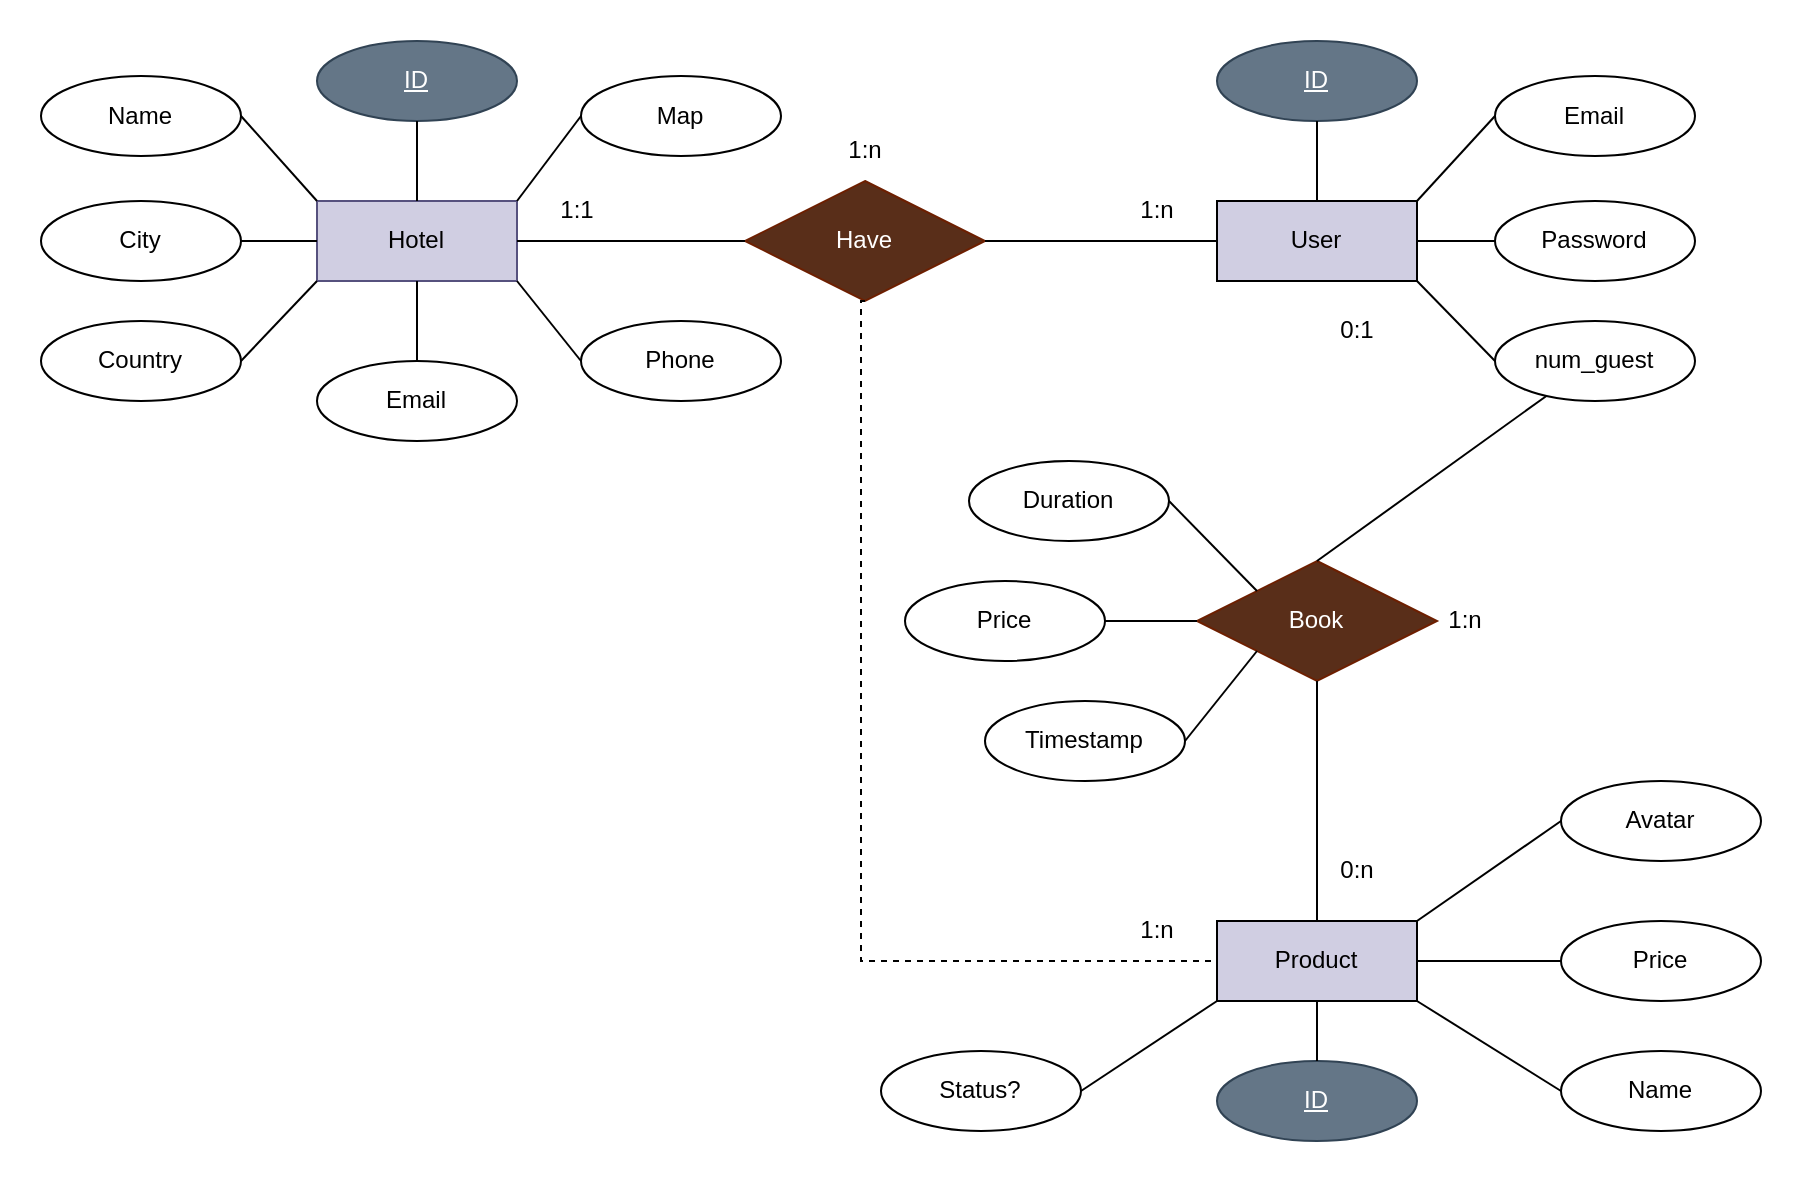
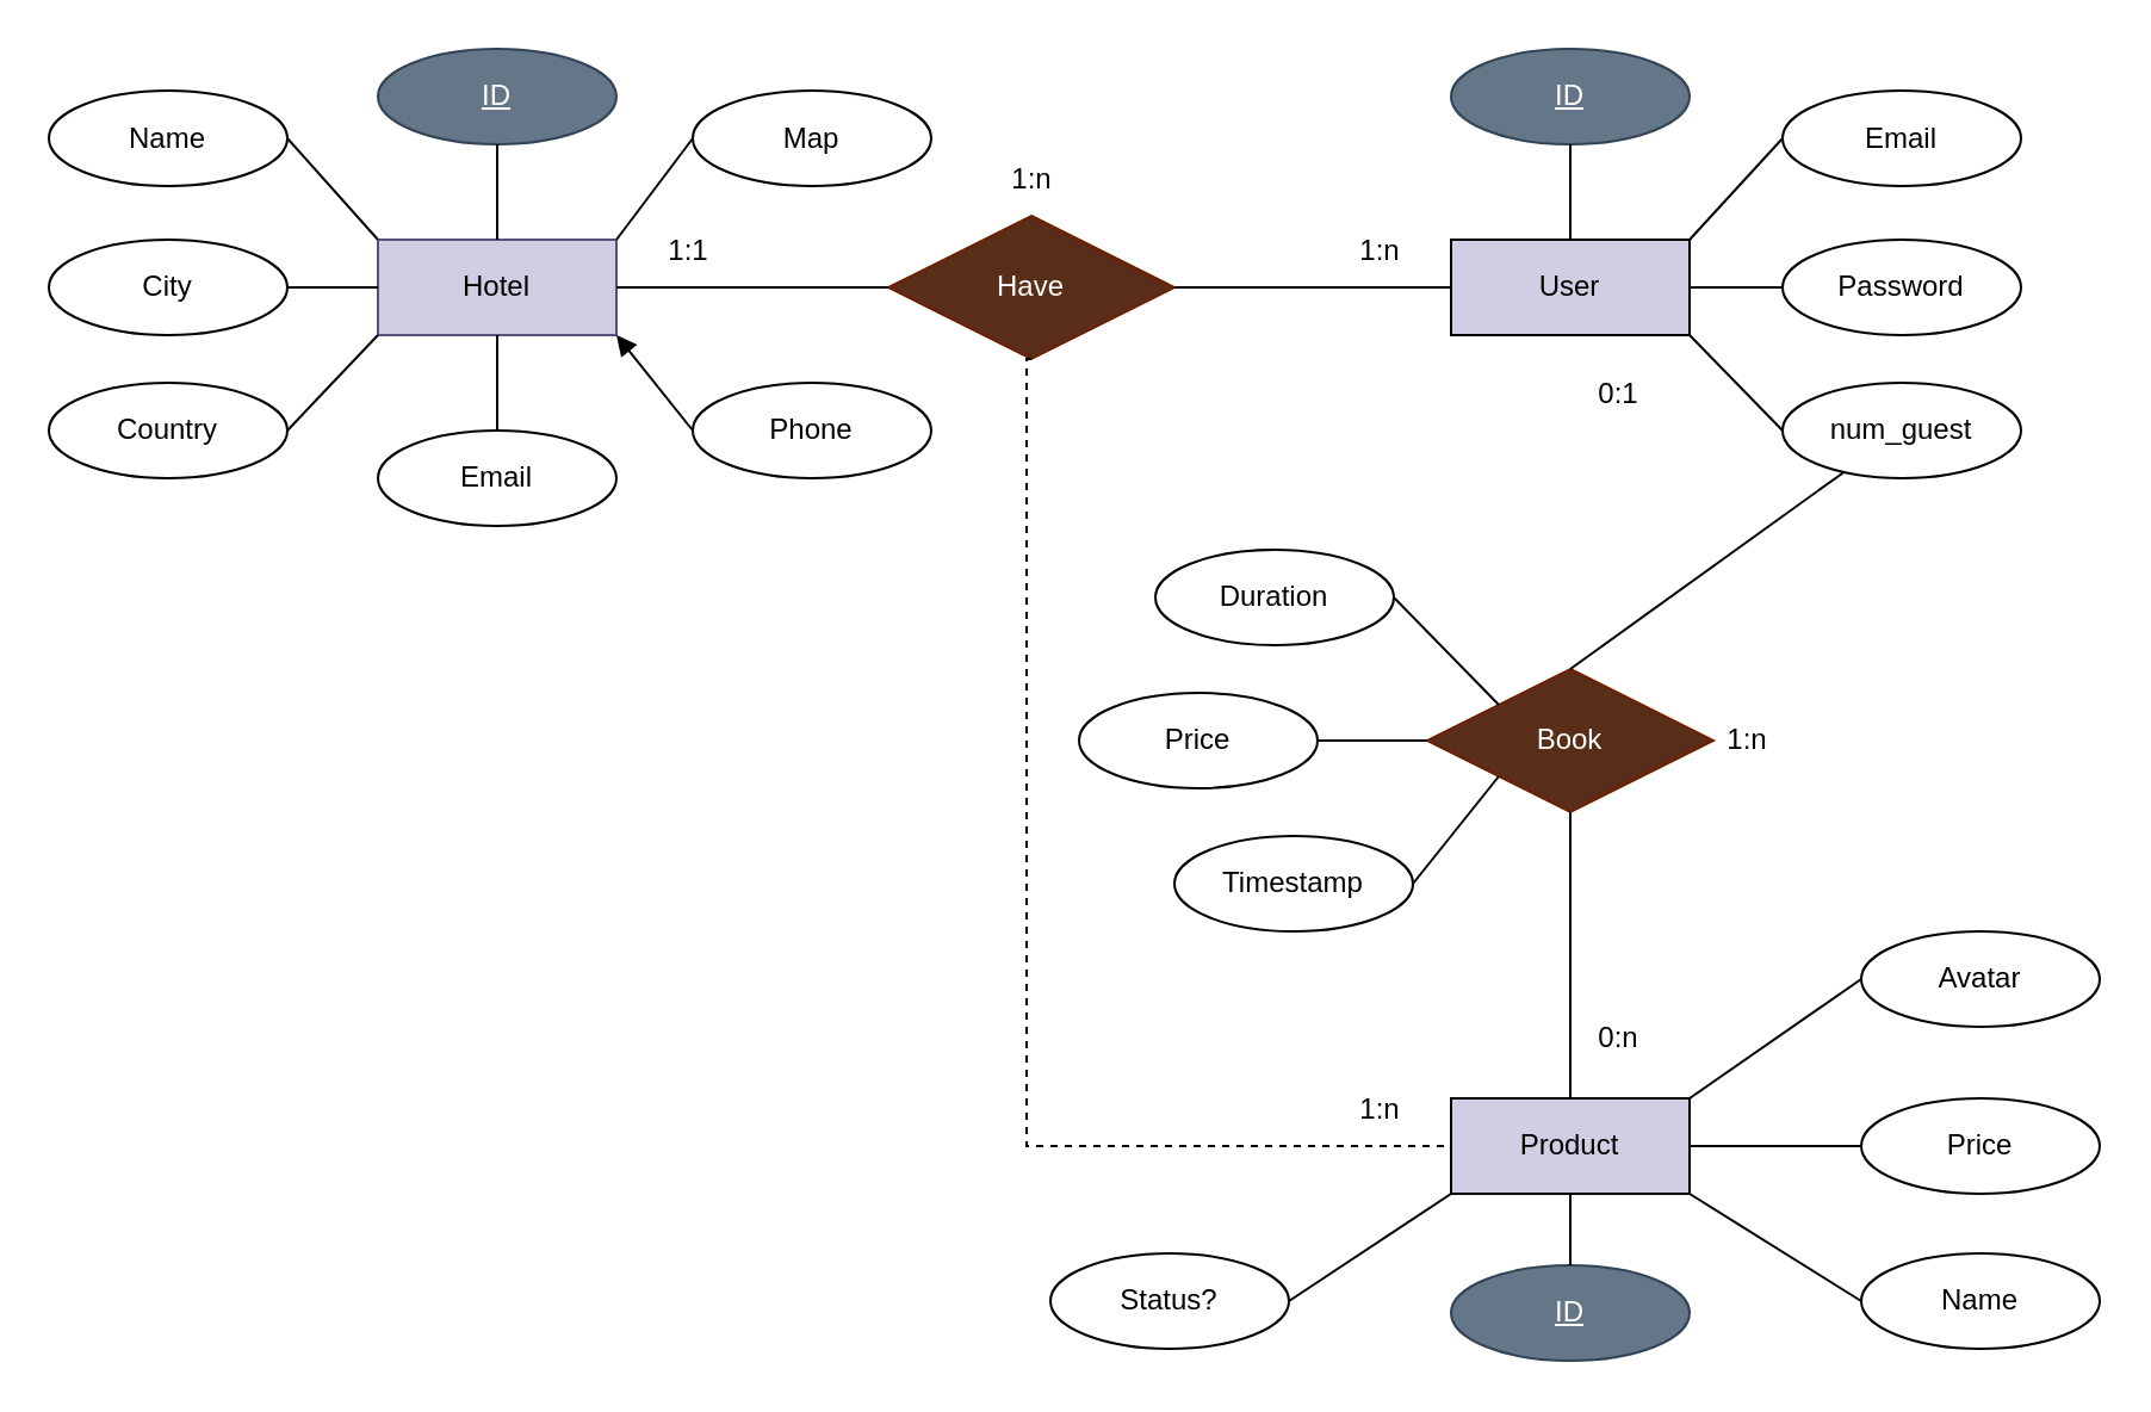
  <mxCell id="0" />
  <mxCell id="1" parent="0" />
  <mxCell id="2" value="Have" style="shape=rhombus;perimeter=rhombusPerimeter;whiteSpace=wrap;html=1;align=center;fillColor=#592E19;fontColor=#ffffff;strokeColor=#6D1F00;" vertex="1" parent="1"><mxGeometry x="372" y="90" width="120" height="60" as="geometry" /></mxCell>
  <mxCell id="3" style="edgeStyle=orthogonalEdgeStyle;rounded=0;orthogonalLoop=1;jettySize=auto;html=1;entryX=0;entryY=0.5;entryDx=0;entryDy=0;endArrow=none;endFill=0;exitX=0.5;exitY=1;exitDx=0;exitDy=0;dashed=1;" edge="1" parent="1" source="2" target="11"><mxGeometry relative="1" as="geometry"><Array as="points"><mxPoint x="430" y="150" /><mxPoint x="430" y="480" /></Array></mxGeometry></mxCell>
  <mxCell id="4" value="Hotel" style="whiteSpace=wrap;html=1;align=center;fillColor=#D0CEE2;strokeColor=#56517e;" vertex="1" parent="1"><mxGeometry x="158" y="100" width="100" height="40" as="geometry" /></mxCell>
  <mxCell id="5" value="User" style="whiteSpace=wrap;html=1;align=center;fillColor=#D0CEE2;" vertex="1" parent="1"><mxGeometry x="608" y="100" width="100" height="40" as="geometry" /></mxCell>
  <mxCell id="6" value="" style="endArrow=none;html=1;rounded=0;entryX=0;entryY=0.5;entryDx=0;entryDy=0;exitX=1;exitY=0.5;exitDx=0;exitDy=0;" edge="1" parent="1" source="4" target="2"><mxGeometry width="50" height="50" relative="1" as="geometry"><mxPoint x="298" y="170" as="sourcePoint" /><mxPoint x="348" y="120" as="targetPoint" /></mxGeometry></mxCell>
  <mxCell id="7" value="" style="endArrow=none;html=1;rounded=0;entryX=0;entryY=0.5;entryDx=0;entryDy=0;exitX=1;exitY=0.5;exitDx=0;exitDy=0;" edge="1" parent="1" source="2" target="5"><mxGeometry width="50" height="50" relative="1" as="geometry"><mxPoint x="498" y="160" as="sourcePoint" /><mxPoint x="382" y="130" as="targetPoint" /></mxGeometry></mxCell>
  <mxCell id="8" value="1:n" style="text;html=1;align=center;verticalAlign=middle;resizable=0;points=[];autosize=1;strokeColor=none;fillColor=none;" vertex="1" parent="1"><mxGeometry x="558" y="90" width="40" height="30" as="geometry" /></mxCell>
  <mxCell id="9" value="1:1" style="text;html=1;align=center;verticalAlign=middle;resizable=0;points=[];autosize=1;strokeColor=none;fillColor=none;" vertex="1" parent="1"><mxGeometry x="268" y="90" width="40" height="30" as="geometry" /></mxCell>
  <mxCell id="10" value="1:n" style="text;html=1;align=center;verticalAlign=middle;resizable=0;points=[];autosize=1;strokeColor=none;fillColor=none;" vertex="1" parent="1"><mxGeometry x="412" y="60" width="40" height="30" as="geometry" /></mxCell>
  <mxCell id="11" value="Product" style="whiteSpace=wrap;html=1;align=center;fillColor=#D0CEE2;" vertex="1" parent="1"><mxGeometry x="608" y="460" width="100" height="40" as="geometry" /></mxCell>
  <mxCell id="12" value="Book" style="shape=rhombus;perimeter=rhombusPerimeter;whiteSpace=wrap;html=1;align=center;fillColor=#592E19;fontColor=#ffffff;strokeColor=#6D1F00;" vertex="1" parent="1"><mxGeometry x="598" y="280" width="120" height="60" as="geometry" /></mxCell>
  <mxCell id="13" value="" style="endArrow=none;html=1;rounded=0;exitX=0.5;exitY=0;exitDx=0;exitDy=0;" edge="1" parent="1" source="12" target="38"><mxGeometry width="50" height="50" relative="1" as="geometry"><mxPoint x="502" y="130" as="sourcePoint" /><mxPoint x="618" y="130" as="targetPoint" /></mxGeometry></mxCell>
  <mxCell id="14" value="" style="endArrow=none;html=1;rounded=0;entryX=0.5;entryY=0;entryDx=0;entryDy=0;exitX=0.5;exitY=1;exitDx=0;exitDy=0;" edge="1" parent="1" source="12" target="11"><mxGeometry width="50" height="50" relative="1" as="geometry"><mxPoint x="661" y="290" as="sourcePoint" /><mxPoint x="662" y="200" as="targetPoint" /></mxGeometry></mxCell>
  <mxCell id="15" value="&lt;div&gt;0:n&lt;/div&gt;" style="text;html=1;align=center;verticalAlign=middle;resizable=0;points=[];autosize=1;strokeColor=none;fillColor=none;" vertex="1" parent="1"><mxGeometry x="658" y="420" width="40" height="30" as="geometry" /></mxCell>
  <mxCell id="16" value="0:1" style="text;html=1;align=center;verticalAlign=middle;resizable=0;points=[];autosize=1;strokeColor=none;fillColor=none;" vertex="1" parent="1"><mxGeometry x="658" y="150" width="40" height="30" as="geometry" /></mxCell>
  <mxCell id="17" value="&lt;div&gt;1:n&lt;/div&gt;" style="text;html=1;align=center;verticalAlign=middle;resizable=0;points=[];autosize=1;strokeColor=none;fillColor=none;" vertex="1" parent="1"><mxGeometry x="712" y="295" width="40" height="30" as="geometry" /></mxCell>
  <mxCell id="18" value="ID" style="ellipse;whiteSpace=wrap;html=1;align=center;fontStyle=4;fillColor=#647687;fontColor=#ffffff;strokeColor=#314354;" vertex="1" parent="1"><mxGeometry x="608" y="530" width="100" height="40" as="geometry" /></mxCell>
  <mxCell id="19" value="ID" style="ellipse;whiteSpace=wrap;html=1;align=center;fontStyle=4;fillColor=#647687;fontColor=#ffffff;strokeColor=#314354;" vertex="1" parent="1"><mxGeometry x="608" y="20" width="100" height="40" as="geometry" /></mxCell>
  <mxCell id="20" value="ID" style="ellipse;whiteSpace=wrap;html=1;align=center;fontStyle=4;fillColor=#647687;fontColor=#ffffff;strokeColor=#314354;" vertex="1" parent="1"><mxGeometry x="158" y="20" width="100" height="40" as="geometry" /></mxCell>
  <mxCell id="21" value="Name" style="ellipse;whiteSpace=wrap;html=1;align=center;" vertex="1" parent="1"><mxGeometry y="37.5" width="100" height="40" as="geometry" x="20" /></mxCell>
  <mxCell id="22" value="City" style="ellipse;whiteSpace=wrap;html=1;align=center;" vertex="1" parent="1"><mxGeometry y="100" width="100" height="40" as="geometry" x="20" /></mxCell>
  <mxCell id="23" value="Country" style="ellipse;whiteSpace=wrap;html=1;align=center;" vertex="1" parent="1"><mxGeometry y="160" width="100" height="40" as="geometry" x="20" /></mxCell>
  <mxCell id="24" value="" style="endArrow=none;html=1;rounded=0;exitX=1;exitY=0.5;exitDx=0;exitDy=0;entryX=0;entryY=1;entryDx=0;entryDy=0;" edge="1" parent="1" source="23" target="4"><mxGeometry relative="1" as="geometry"><mxPoint x="187" y="190" as="sourcePoint" /><mxPoint x="347" y="190" as="targetPoint" /></mxGeometry></mxCell>
  <mxCell id="25" value="" style="endArrow=none;html=1;rounded=0;exitX=1;exitY=0.5;exitDx=0;exitDy=0;entryX=0;entryY=0;entryDx=0;entryDy=0;" edge="1" parent="1" source="21" target="4"><mxGeometry relative="1" as="geometry"><mxPoint x="147" y="193" as="sourcePoint" /><mxPoint x="168" y="150" as="targetPoint" /></mxGeometry></mxCell>
  <mxCell id="26" value="" style="endArrow=none;html=1;rounded=0;exitX=1;exitY=0.5;exitDx=0;exitDy=0;entryX=0;entryY=0.5;entryDx=0;entryDy=0;" edge="1" parent="1" source="22" target="4"><mxGeometry relative="1" as="geometry"><mxPoint x="157" y="203" as="sourcePoint" /><mxPoint x="178" y="160" as="targetPoint" /></mxGeometry></mxCell>
  <mxCell id="27" value="" style="endArrow=none;html=1;rounded=0;exitX=0.5;exitY=1;exitDx=0;exitDy=0;entryX=0.5;entryY=0;entryDx=0;entryDy=0;" edge="1" parent="1" source="20" target="4"><mxGeometry relative="1" as="geometry"><mxPoint x="167" y="213" as="sourcePoint" /><mxPoint x="188" y="170" as="targetPoint" /></mxGeometry></mxCell>
  <mxCell id="28" value="" style="endArrow=none;html=1;rounded=0;entryX=0.5;entryY=0;entryDx=0;entryDy=0;exitX=0.5;exitY=1;exitDx=0;exitDy=0;" edge="1" parent="1" source="11" target="18"><mxGeometry width="50" height="50" relative="1" as="geometry"><mxPoint x="496" y="180" as="sourcePoint" /><mxPoint x="612" y="180" as="targetPoint" /></mxGeometry></mxCell>
  <mxCell id="29" value="" style="endArrow=none;html=1;rounded=0;entryX=0.5;entryY=0;entryDx=0;entryDy=0;exitX=0.5;exitY=1;exitDx=0;exitDy=0;" edge="1" parent="1" source="19" target="5"><mxGeometry width="50" height="50" relative="1" as="geometry"><mxPoint x="512" y="140" as="sourcePoint" /><mxPoint x="628" y="140" as="targetPoint" /></mxGeometry></mxCell>
  <mxCell id="30" value="Password" style="ellipse;whiteSpace=wrap;html=1;align=center;" vertex="1" parent="1"><mxGeometry x="747" y="100" width="100" height="40" as="geometry" /></mxCell>
  <mxCell id="31" value="" style="endArrow=none;html=1;rounded=0;exitX=0;exitY=0.5;exitDx=0;exitDy=0;entryX=1;entryY=0.5;entryDx=0;entryDy=0;" edge="1" parent="1" source="30" target="5"><mxGeometry width="50" height="50" relative="1" as="geometry"><mxPoint x="757" y="400" as="sourcePoint" /><mxPoint x="718" y="400" as="targetPoint" /></mxGeometry></mxCell>
  <mxCell id="32" value="Email" style="ellipse;whiteSpace=wrap;html=1;align=center;" vertex="1" parent="1"><mxGeometry x="158" y="180" width="100" height="40" as="geometry" /></mxCell>
  <mxCell id="33" value="" style="endArrow=none;html=1;rounded=0;entryX=0.5;entryY=1;entryDx=0;entryDy=0;exitX=0.5;exitY=0;exitDx=0;exitDy=0;" edge="1" parent="1" source="32" target="4"><mxGeometry width="50" height="50" relative="1" as="geometry"><mxPoint x="381" y="400" as="sourcePoint" /><mxPoint x="267" y="400" as="targetPoint" /></mxGeometry></mxCell>
  <mxCell id="34" value="Email" style="ellipse;whiteSpace=wrap;html=1;align=center;" vertex="1" parent="1"><mxGeometry x="747" y="37.5" width="100" height="40" as="geometry" /></mxCell>
  <mxCell id="35" value="" style="endArrow=none;html=1;rounded=0;exitX=0;exitY=0.5;exitDx=0;exitDy=0;entryX=1;entryY=0;entryDx=0;entryDy=0;" edge="1" parent="1" source="34" target="5"><mxGeometry width="50" height="50" relative="1" as="geometry"><mxPoint x="757" y="130" as="sourcePoint" /><mxPoint x="718" y="130" as="targetPoint" /></mxGeometry></mxCell>
  <mxCell id="36" value="Status?" style="ellipse;whiteSpace=wrap;html=1;align=center;" vertex="1" parent="1"><mxGeometry x="440" y="525" width="100" height="40" as="geometry" /></mxCell>
  <mxCell id="37" value="" style="endArrow=none;html=1;rounded=0;entryX=0;entryY=1;entryDx=0;entryDy=0;exitX=1;exitY=0.5;exitDx=0;exitDy=0;" edge="1" parent="1" source="36" target="11"><mxGeometry width="50" height="50" relative="1" as="geometry"><mxPoint x="612" y="450" as="sourcePoint" /><mxPoint x="495" y="450" as="targetPoint" /></mxGeometry></mxCell>
  <mxCell id="38" value="num_guest" style="ellipse;whiteSpace=wrap;html=1;align=center;" vertex="1" parent="1"><mxGeometry x="747" y="160" width="100" height="40" as="geometry" /></mxCell>
  <mxCell id="39" value="" style="endArrow=none;html=1;rounded=0;entryX=1;entryY=1;entryDx=0;entryDy=0;exitX=0;exitY=0.5;exitDx=0;exitDy=0;" edge="1" parent="1" source="38" target="5"><mxGeometry width="50" height="50" relative="1" as="geometry"><mxPoint x="757" y="470" as="sourcePoint" /><mxPoint x="718" y="420" as="targetPoint" /></mxGeometry></mxCell>
  <mxCell id="40" value="Phone" style="ellipse;whiteSpace=wrap;html=1;align=center;" vertex="1" parent="1"><mxGeometry x="290" y="160" width="100" height="40" as="geometry" /></mxCell>
- <mxCell id="41" value="" style="endArrow=none;html=1;rounded=0;entryX=1;entryY=1;entryDx=0;entryDy=0;exitX=0;exitY=0.5;exitDx=0;exitDy=0;" edge="1" parent="1" source="40" target="4"><mxGeometry width="50" height="50" relative="1" as="geometry"><mxPoint x="160" y="210" as="sourcePoint" /><mxPoint x="218" y="150" as="targetPoint" /></mxGeometry></mxCell>
+ <mxCell id="41" value="" style="endArrow=block;html=1;rounded=0;entryX=1;entryY=1;entryDx=0;entryDy=0;exitX=0;exitY=0.5;exitDx=0;exitDy=0;" edge="1" parent="1" source="40" target="4"><mxGeometry width="50" height="50" relative="1" as="geometry"><mxPoint x="160" y="210" as="sourcePoint" /><mxPoint x="218" y="150" as="targetPoint" /></mxGeometry></mxCell>
  <mxCell id="42" value="Map" style="ellipse;whiteSpace=wrap;html=1;align=center;" vertex="1" parent="1"><mxGeometry x="290" y="37.5" width="100" height="40" as="geometry" /></mxCell>
  <mxCell id="43" value="" style="endArrow=none;html=1;rounded=0;entryX=1;entryY=0;entryDx=0;entryDy=0;exitX=0;exitY=0.5;exitDx=0;exitDy=0;" edge="1" parent="1" source="42" target="4"><mxGeometry width="50" height="50" relative="1" as="geometry"><mxPoint x="331" y="200" as="sourcePoint" /><mxPoint x="268" y="150" as="targetPoint" /></mxGeometry></mxCell>
  <mxCell id="44" value="Duration" style="ellipse;whiteSpace=wrap;html=1;align=center;" vertex="1" parent="1"><mxGeometry x="484" y="230" width="100" height="40" as="geometry" /></mxCell>
  <mxCell id="45" value="Timestamp" style="ellipse;whiteSpace=wrap;html=1;align=center;" vertex="1" parent="1"><mxGeometry x="492" y="350" width="100" height="40" as="geometry" /></mxCell>
  <mxCell id="46" value="" style="endArrow=none;html=1;rounded=0;exitX=1;exitY=0.5;exitDx=0;exitDy=0;entryX=0;entryY=1;entryDx=0;entryDy=0;" edge="1" parent="1" source="45" target="12"><mxGeometry width="50" height="50" relative="1" as="geometry"><mxPoint x="734" y="530" as="sourcePoint" /><mxPoint x="712" y="470" as="targetPoint" /></mxGeometry></mxCell>
  <mxCell id="47" value="" style="endArrow=none;html=1;rounded=0;exitX=1;exitY=0.5;exitDx=0;exitDy=0;entryX=0;entryY=0;entryDx=0;entryDy=0;" edge="1" parent="1" source="44" target="12"><mxGeometry width="50" height="50" relative="1" as="geometry"><mxPoint x="602" y="370" as="sourcePoint" /><mxPoint x="632" y="335" as="targetPoint" /></mxGeometry></mxCell>
  <mxCell id="48" value="Price" style="ellipse;whiteSpace=wrap;html=1;align=center;" vertex="1" parent="1"><mxGeometry x="452" y="290" width="100" height="40" as="geometry" /></mxCell>
  <mxCell id="49" value="" style="endArrow=none;html=1;rounded=0;exitX=1;exitY=0.5;exitDx=0;exitDy=0;entryX=0;entryY=0.5;entryDx=0;entryDy=0;" edge="1" parent="1" source="48" target="12"><mxGeometry width="50" height="50" relative="1" as="geometry"><mxPoint x="602" y="380" as="sourcePoint" /><mxPoint x="632" y="335" as="targetPoint" /></mxGeometry></mxCell>
  <mxCell id="50" value="Name" style="ellipse;whiteSpace=wrap;html=1;align=center;" vertex="1" parent="1"><mxGeometry x="780" y="525" width="100" height="40" as="geometry" /></mxCell>
  <mxCell id="51" value="Price" style="ellipse;whiteSpace=wrap;html=1;align=center;" vertex="1" parent="1"><mxGeometry x="780" y="460" width="100" height="40" as="geometry" /></mxCell>
  <mxCell id="52" value="Avatar" style="ellipse;whiteSpace=wrap;html=1;align=center;" vertex="1" parent="1"><mxGeometry x="780" y="390" width="100" height="40" as="geometry" /></mxCell>
  <mxCell id="53" value="" style="endArrow=none;html=1;rounded=0;exitX=0;exitY=0.5;exitDx=0;exitDy=0;entryX=1;entryY=1;entryDx=0;entryDy=0;" edge="1" parent="1" source="50" target="11"><mxGeometry width="50" height="50" relative="1" as="geometry"><mxPoint x="790" y="610" as="sourcePoint" /><mxPoint x="718" y="510" as="targetPoint" /></mxGeometry></mxCell>
  <mxCell id="54" value="" style="endArrow=none;html=1;rounded=0;exitX=0;exitY=0.5;exitDx=0;exitDy=0;entryX=1;entryY=0.5;entryDx=0;entryDy=0;" edge="1" parent="1" source="51" target="11"><mxGeometry width="50" height="50" relative="1" as="geometry"><mxPoint x="790" y="490" as="sourcePoint" /><mxPoint x="718" y="490" as="targetPoint" /></mxGeometry></mxCell>
  <mxCell id="55" value="" style="endArrow=none;html=1;rounded=0;exitX=0;exitY=0.5;exitDx=0;exitDy=0;entryX=1;entryY=0;entryDx=0;entryDy=0;" edge="1" parent="1" source="52" target="11"><mxGeometry width="50" height="50" relative="1" as="geometry"><mxPoint x="790" y="490" as="sourcePoint" /><mxPoint x="718" y="490" as="targetPoint" /></mxGeometry></mxCell>
  <mxCell id="56" value="1:n" style="text;html=1;align=center;verticalAlign=middle;resizable=0;points=[];autosize=1;strokeColor=none;fillColor=none;" vertex="1" parent="1"><mxGeometry x="558" y="450" width="40" height="30" as="geometry" /></mxCell>
